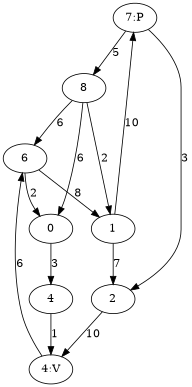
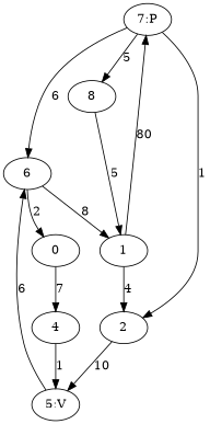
  digraph {
    n1 [label="7:P"]
-   "5:V" [label="4:V"]
+   "5:V"
    2
    6
    n5 [label=8]
    n6 [label=0]
    1
    4
    subgraph sub_1 {
      rank=source
      n1
    }
    subgraph sub_2 {
      rank=sink
      "5:V"
    }
-   n1 -> 2 [label=3]
-   n5 -> 6 [label=6]
+   n1 -> 2 [label=1]
+   n1 -> 6 [label=6]
    n1 -> n5 [label=5]
    "5:V" -> 6 [label=6]
    2 -> "5:V" [label=10]
    6 -> n6 [label=2]
    6 -> 1 [label=8]
-   n5 -> n6 [label=6]
-   n5 -> 1 [label=2]
-   n6 -> 4 [label=3]
-   1 -> n1 [label=10]
-   1 -> 2 [label=7]
+   n5 -> 1 [label=5]
+   n6 -> 4 [label=7]
+   1 -> n1 [label=80]
+   1 -> 2 [label=4]
    4 -> "5:V" [label=1]
  }
